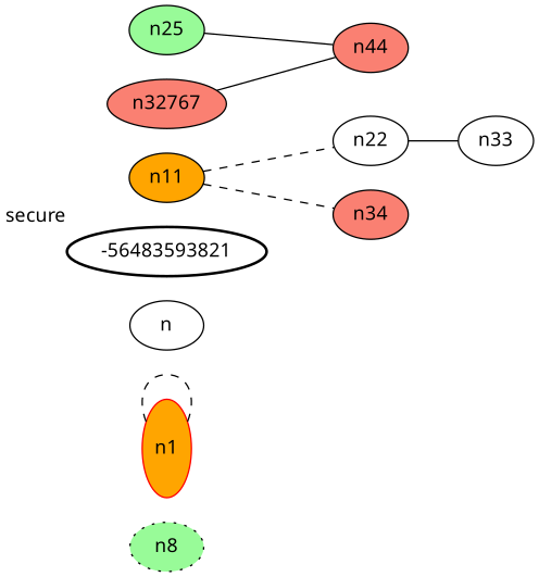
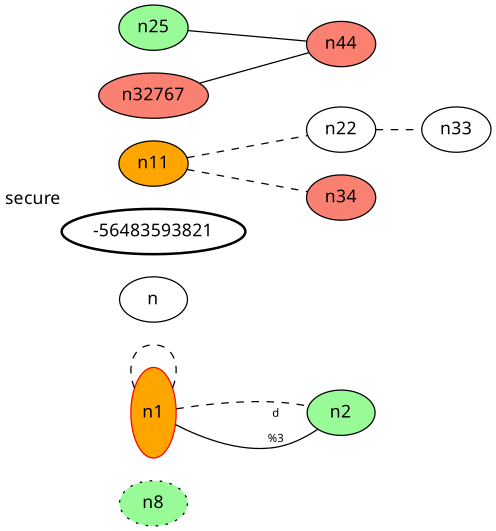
  graph {
    fontcolor=blue
    fontname="Noto Sans"
    rankdir=LR
    node [fillcolor=white fontname="Noto Sans" style=filled]
    edge [fontname="Noto Sans"]
    n0 [fillcolor=palegreen label=n8 style="dotted,filled"]
    n1 [color=red fillcolor=orange height=1 width=0]
+   n2 [fillcolor=palegreen]
    n
    -56483593821 [style="bold,filled" xlabel=secure]
    n11 [fillcolor=orange]
    n22
    n34 [fillcolor=salmon]
    n33
    n25 [fillcolor=palegreen]
    n44 [fillcolor=salmon]
    n32767 [fillcolor=salmon]
    n1 -- n1 [style=dashed]
+   n1 -- n2 [style=dashed]
+   n1 -- n2 [fontsize=9 "fon󠀴tcolor"=blue label="d\n\l\G"]
    n11 -- n22 [style=dashed]
    n11 -- n34 [style=dashed]
-   n22 -- n33
+   n22 -- n33 [style=dashed]
    n25 -- n44
    n32767 -- n44
  }
